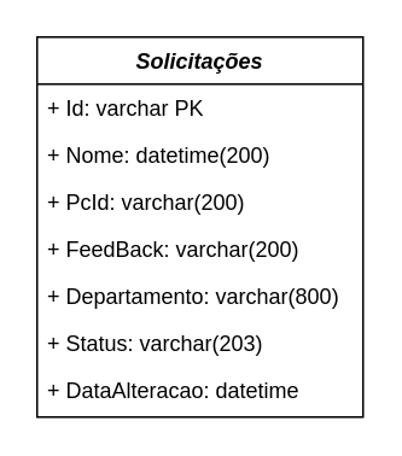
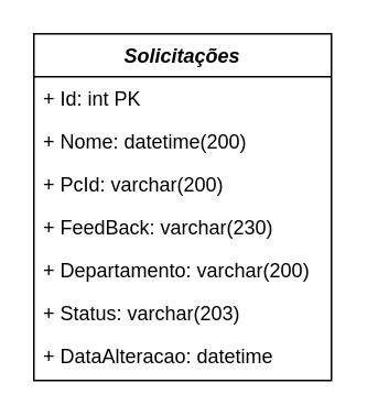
  <mxCell id="0" />
  <mxCell id="1" parent="0" />
  <mxCell id="2" value="Solicitações" style="swimlane;fontStyle=3;align=center;verticalAlign=top;childLayout=stackLayout;horizontal=1;startSize=26;horizontalStack=0;resizeParent=1;resizeLast=0;collapsible=1;marginBottom=0;rounded=0;shadow=0;strokeWidth=1;" parent="1" vertex="1"><mxGeometry x="20" y="20" width="180" height="210" as="geometry"><mxRectangle x="230" y="140" width="160" height="26" as="alternateBounds" /></mxGeometry></mxCell>
- <mxCell id="3" value="+ Id: varchar PK" style="text;align=left;verticalAlign=top;spacingLeft=4;spacingRight=4;overflow=hidden;rotatable=0;points=[[0,0.5],[1,0.5]];portConstraint=eastwest;" parent="2" vertex="1"><mxGeometry y="26" width="180" height="26" as="geometry" /></mxCell>
+ <mxCell id="3" value="+ Id: int PK" style="text;align=left;verticalAlign=top;spacingLeft=4;spacingRight=4;overflow=hidden;rotatable=0;points=[[0,0.5],[1,0.5]];portConstraint=eastwest;" parent="2" vertex="1"><mxGeometry y="26" width="180" height="26" as="geometry" /></mxCell>
  <mxCell id="4" value="+ Nome: datetime(200)" style="text;align=left;verticalAlign=top;spacingLeft=4;spacingRight=4;overflow=hidden;rotatable=0;points=[[0,0.5],[1,0.5]];portConstraint=eastwest;rounded=0;shadow=0;html=0;" parent="2" vertex="1"><mxGeometry y="52" width="180" height="26" as="geometry" /></mxCell>
  <mxCell id="5" value="+ PcId: varchar(200)" style="text;align=left;verticalAlign=top;spacingLeft=4;spacingRight=4;overflow=hidden;rotatable=0;points=[[0,0.5],[1,0.5]];portConstraint=eastwest;rounded=0;shadow=0;html=0;" parent="2" vertex="1"><mxGeometry y="78" width="180" height="26" as="geometry" /></mxCell>
- <mxCell id="6" value="+ FeedBack: varchar(200)" style="text;align=left;verticalAlign=top;spacingLeft=4;spacingRight=4;overflow=hidden;rotatable=0;points=[[0,0.5],[1,0.5]];portConstraint=eastwest;rounded=0;shadow=0;html=0;" parent="2" vertex="1"><mxGeometry y="104" width="180" height="26" as="geometry" /></mxCell>
- <mxCell id="7" value="+ Departamento: varchar(800)" style="text;align=left;verticalAlign=top;spacingLeft=4;spacingRight=4;overflow=hidden;rotatable=0;points=[[0,0.5],[1,0.5]];portConstraint=eastwest;rounded=0;shadow=0;html=0;" parent="2" vertex="1"><mxGeometry y="130" width="180" height="26" as="geometry" /></mxCell>
+ <mxCell id="6" value="+ FeedBack: varchar(230)" style="text;align=left;verticalAlign=top;spacingLeft=4;spacingRight=4;overflow=hidden;rotatable=0;points=[[0,0.5],[1,0.5]];portConstraint=eastwest;rounded=0;shadow=0;html=0;" parent="2" vertex="1"><mxGeometry y="104" width="180" height="26" as="geometry" /></mxCell>
+ <mxCell id="7" value="+ Departamento: varchar(200)" style="text;align=left;verticalAlign=top;spacingLeft=4;spacingRight=4;overflow=hidden;rotatable=0;points=[[0,0.5],[1,0.5]];portConstraint=eastwest;rounded=0;shadow=0;html=0;" parent="2" vertex="1"><mxGeometry y="130" width="180" height="26" as="geometry" /></mxCell>
  <mxCell id="8" value="+ Status: varchar(203)" style="text;align=left;verticalAlign=top;spacingLeft=4;spacingRight=4;overflow=hidden;rotatable=0;points=[[0,0.5],[1,0.5]];portConstraint=eastwest;rounded=0;shadow=0;html=0;" parent="2" vertex="1"><mxGeometry y="156" width="180" height="26" as="geometry" /></mxCell>
  <mxCell id="9" value="+ DataAlteracao: datetime" style="text;align=left;verticalAlign=top;spacingLeft=4;spacingRight=4;overflow=hidden;rotatable=0;points=[[0,0.5],[1,0.5]];portConstraint=eastwest;rounded=0;shadow=0;html=0;" parent="2" vertex="1"><mxGeometry y="182" width="180" height="26" as="geometry" /></mxCell>
